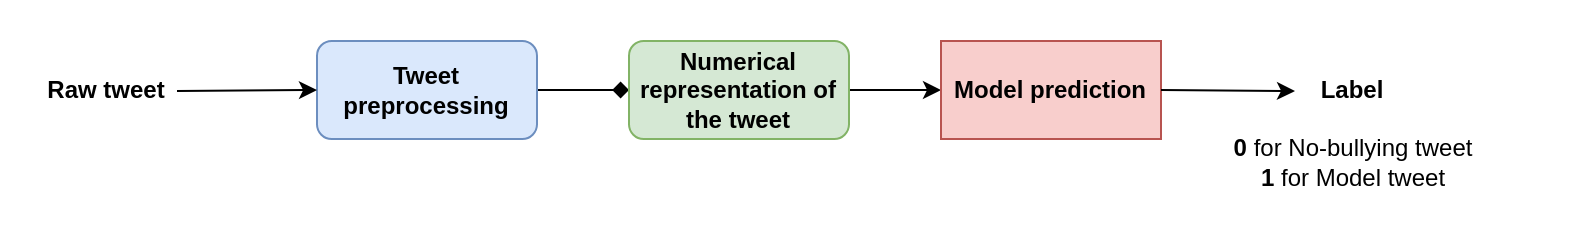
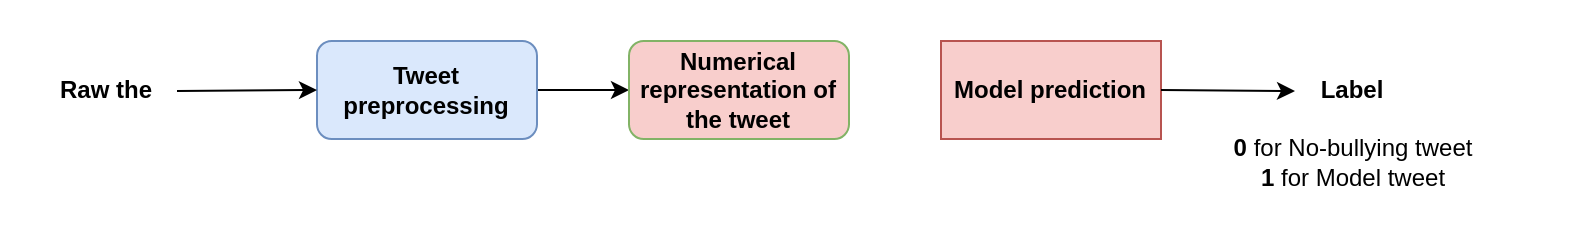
  <mxCell id="0" />
  <mxCell id="1" parent="0" />
- <mxCell id="2" style="edgeStyle=orthogonalEdgeStyle;rounded=0;orthogonalLoop=1;jettySize=auto;html=1;entryX=0;entryY=0.5;entryDx=0;entryDy=0;endArrow=diamond;" edge="1" parent="1" source="3" target="5"><mxGeometry relative="1" as="geometry" /></mxCell>
+ <mxCell id="2" style="edgeStyle=orthogonalEdgeStyle;rounded=0;orthogonalLoop=1;jettySize=auto;html=1;entryX=0;entryY=0.5;entryDx=0;entryDy=0;" edge="1" parent="1" source="3" target="5"><mxGeometry relative="1" as="geometry" /></mxCell>
  <mxCell id="3" value="&lt;b&gt;Tweet preprocessing&lt;/b&gt;" style="rounded=1;whiteSpace=wrap;html=1;fillColor=#dae8fc;strokeColor=#6c8ebf;" vertex="1" parent="1"><mxGeometry x="158" y="20" width="110" height="49" as="geometry" /></mxCell>
- <mxCell id="4" style="edgeStyle=orthogonalEdgeStyle;rounded=0;orthogonalLoop=1;jettySize=auto;html=1;entryX=0;entryY=0.5;entryDx=0;entryDy=0;" edge="1" parent="1" source="5" target="6"><mxGeometry relative="1" as="geometry" /></mxCell>
- <mxCell id="5" value="&lt;b&gt;Numerical representation of the tweet&lt;/b&gt;" style="rounded=1;whiteSpace=wrap;html=1;fillColor=#d5e8d4;strokeColor=#82b366;" vertex="1" parent="1"><mxGeometry x="314" y="20" width="110" height="49" as="geometry" /></mxCell>
+ <mxCell id="5" value="&lt;b&gt;Numerical representation of the tweet&lt;/b&gt;" style="rounded=1;whiteSpace=wrap;html=1;fillColor=#f8cecc;strokeColor=#82b366;" vertex="1" parent="1"><mxGeometry x="314" y="20" width="110" height="49" as="geometry" /></mxCell>
  <mxCell id="6" value="&lt;b&gt;Model prediction&lt;/b&gt;" style="whiteSpace=wrap;html=1;fillColor=#f8cecc;strokeColor=#b85450;rounded=0;" vertex="1" parent="1"><mxGeometry x="470" y="20" width="110" height="49" as="geometry" /></mxCell>
  <mxCell id="7" value="" style="endArrow=classic;html=1;exitX=1;exitY=0.5;exitDx=0;exitDy=0;" edge="1" parent="1" source="6"><mxGeometry width="50" height="50" relative="1" as="geometry"><mxPoint x="590" y="54.5" as="sourcePoint" /><mxPoint x="647" y="45" as="targetPoint" /></mxGeometry></mxCell>
  <mxCell id="8" value="Label" style="text;html=1;strokeColor=none;fillColor=none;align=center;verticalAlign=middle;whiteSpace=wrap;rounded=0;fontStyle=1" vertex="1" parent="1"><mxGeometry x="656" y="35" width="40" height="20" as="geometry" /></mxCell>
  <mxCell id="9" value="&lt;b&gt;0 &lt;/b&gt;for No-bullying tweet&lt;br&gt;&lt;b&gt;1&lt;/b&gt; for Model tweet" style="text;html=1;strokeColor=none;fillColor=none;align=center;verticalAlign=middle;whiteSpace=wrap;rounded=0;" vertex="1" parent="1"><mxGeometry x="576.5" y="71" width="199" height="20" as="geometry" /></mxCell>
  <mxCell id="10" value="" style="endArrow=classic;html=1;entryX=0;entryY=0.5;entryDx=0;entryDy=0;" edge="1" parent="1" target="3"><mxGeometry width="50" height="50" relative="1" as="geometry"><mxPoint x="88" y="45" as="sourcePoint" /><mxPoint x="86" y="14" as="targetPoint" /></mxGeometry></mxCell>
- <mxCell id="11" value="Raw tweet" style="text;html=1;strokeColor=none;fillColor=none;align=center;verticalAlign=middle;whiteSpace=wrap;rounded=0;fontStyle=1" vertex="1" parent="1"><mxGeometry x="20" y="35" width="66" height="20" as="geometry" /></mxCell>
+ <mxCell id="11" value="Raw the" style="text;html=1;strokeColor=none;fillColor=none;align=center;verticalAlign=middle;whiteSpace=wrap;rounded=0;fontStyle=1" vertex="1" parent="1"><mxGeometry x="20" y="35" width="66" height="20" as="geometry" /></mxCell>
